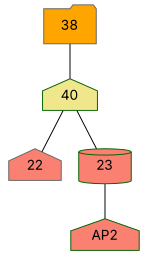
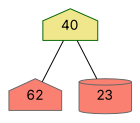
  graph {
    fontname=Inter
    node [color=gray40 fillcolor=salmon fontname=Inter shape=house style=filled]
    edge [fontname=Inter]
-   38 [fillcolor=orange shape=folder]
    40 [color=darkgreen fillcolor=khaki]
-   22
-   23 [color=darkgreen shape=cylinder]
-   AP2 [color=darkgreen]
-   38 -- 40
+   22 [label=62]
+   23 [shape=cylinder]
    40 -- 22
    40 -- 23
-   23 -- AP2
  }
